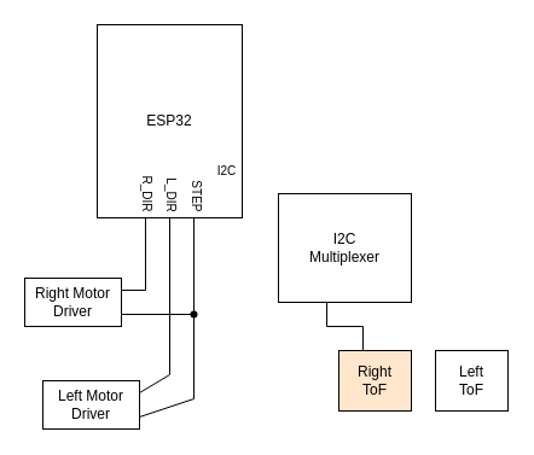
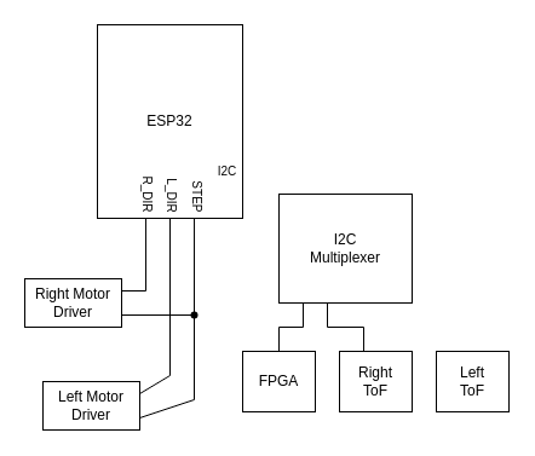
  <mxCell id="0" />
  <mxCell id="1" parent="0" />
  <mxCell id="2" value="ESP32" style="rounded=0;whiteSpace=wrap;html=1;" vertex="1" parent="1"><mxGeometry x="80" y="20" width="120" height="160" as="geometry" /></mxCell>
  <mxCell id="3" value="Left Motor Driver" style="rounded=0;whiteSpace=wrap;html=1;" vertex="1" parent="1"><mxGeometry x="35" y="315" width="80" height="40" as="geometry" /></mxCell>
  <mxCell id="4" value="Right Motor Driver" style="rounded=0;whiteSpace=wrap;html=1;" vertex="1" parent="1"><mxGeometry x="20" y="230" width="80" height="40" as="geometry" /></mxCell>
  <mxCell id="5" value="" style="endArrow=none;html=1;rounded=0;exitX=1;exitY=0.25;exitDx=0;exitDy=0;entryX=0.333;entryY=1;entryDx=0;entryDy=0;entryPerimeter=0;" edge="1" parent="1" source="4" target="2"><mxGeometry width="50" height="50" relative="1" as="geometry"><mxPoint x="110" y="240" as="sourcePoint" /><mxPoint x="120" y="190" as="targetPoint" /><Array as="points"><mxPoint x="120" y="240" /></Array></mxGeometry></mxCell>
  <mxCell id="6" value="" style="endArrow=none;html=1;rounded=0;exitX=1;exitY=0.25;exitDx=0;exitDy=0;entryX=0.5;entryY=1;entryDx=0;entryDy=0;" edge="1" parent="1" source="3" target="2"><mxGeometry width="50" height="50" relative="1" as="geometry"><mxPoint x="110" y="310" as="sourcePoint" /><mxPoint x="140" y="190" as="targetPoint" /><Array as="points"><mxPoint x="140" y="310" /></Array></mxGeometry></mxCell>
  <mxCell id="7" value="" style="endArrow=none;html=1;rounded=0;exitDx=0;exitDy=0;entryX=0.667;entryY=1;entryDx=0;entryDy=0;entryPerimeter=0;" edge="1" parent="1" source="13" target="2"><mxGeometry width="50" height="50" relative="1" as="geometry"><mxPoint x="110" y="330" as="sourcePoint" /><mxPoint x="160" y="190" as="targetPoint" /><Array as="points" /></mxGeometry></mxCell>
  <mxCell id="8" value="" style="endArrow=none;html=1;rounded=0;exitX=1;exitY=0.75;exitDx=0;exitDy=0;" edge="1" parent="1" source="4"><mxGeometry width="50" height="50" relative="1" as="geometry"><mxPoint x="110" y="260" as="sourcePoint" /><mxPoint x="160" y="260" as="targetPoint" /></mxGeometry></mxCell>
  <mxCell id="9" value="&lt;font style=&quot;font-size: 10px;&quot;&gt;STEP&amp;nbsp;&lt;/font&gt;" style="text;html=1;strokeColor=none;fillColor=none;align=right;verticalAlign=middle;whiteSpace=wrap;rounded=0;rotation=90;" vertex="1" parent="1"><mxGeometry x="146.38" y="153.09" width="32.75" height="21.1" as="geometry" /></mxCell>
  <mxCell id="10" value="&lt;font style=&quot;font-size: 10px;&quot;&gt;L_DIR&amp;nbsp;&lt;/font&gt;" style="text;html=1;strokeColor=none;fillColor=none;align=right;verticalAlign=middle;whiteSpace=wrap;rounded=0;rotation=90;" vertex="1" parent="1"><mxGeometry x="125.17" y="151.55" width="32.75" height="24.19" as="geometry" /></mxCell>
  <mxCell id="11" value="&lt;font style=&quot;font-size: 10px;&quot;&gt;R_DIR&amp;nbsp;&lt;/font&gt;" style="text;html=1;strokeColor=none;fillColor=none;align=right;verticalAlign=middle;whiteSpace=wrap;rounded=0;rotation=90;" vertex="1" parent="1"><mxGeometry x="105.42" y="154.42" width="32.75" height="18.45" as="geometry" /></mxCell>
  <mxCell id="12" value="" style="endArrow=none;html=1;rounded=0;exitX=1;exitY=0.75;exitDx=0;exitDy=0;entryDx=0;entryDy=0;entryPerimeter=0;" edge="1" parent="1" source="3" target="13"><mxGeometry width="50" height="50" relative="1" as="geometry"><mxPoint x="100" y="330" as="sourcePoint" /><mxPoint x="160" y="180" as="targetPoint" /><Array as="points"><mxPoint x="160" y="330" /></Array></mxGeometry></mxCell>
  <mxCell id="13" value="" style="shape=waypoint;sketch=0;fillStyle=solid;size=6;pointerEvents=1;points=[];fillColor=none;resizable=0;rotatable=0;perimeter=centerPerimeter;snapToPoint=1;" vertex="1" parent="1"><mxGeometry x="150" y="250" width="20" height="20" as="geometry" /></mxCell>
  <mxCell id="14" value="I2C&lt;br&gt;Multiplexer" style="rounded=0;whiteSpace=wrap;html=1;" vertex="1" parent="1"><mxGeometry x="230" y="160" width="110" height="90" as="geometry" /></mxCell>
  <mxCell id="15" value="&lt;font style=&quot;font-size: 10px;&quot;&gt;I2C&amp;nbsp;&lt;/font&gt;" style="text;html=1;strokeColor=none;fillColor=none;align=right;verticalAlign=middle;whiteSpace=wrap;rounded=0;rotation=0;movable=1;resizable=1;rotatable=1;deletable=1;editable=1;locked=0;connectable=1;" vertex="1" parent="1"><mxGeometry x="167.25" y="130" width="32.75" height="21.55" as="geometry" /></mxCell>
- <mxCell id="17" value="Right&lt;br&gt;ToF" style="rounded=0;whiteSpace=wrap;html=1;fillColor=#ffe6cc;" vertex="1" parent="1"><mxGeometry x="280" y="290" width="60" height="50" as="geometry" /></mxCell>
+ <mxCell id="16" value="FPGA" style="rounded=0;whiteSpace=wrap;html=1;" vertex="1" parent="1"><mxGeometry x="200" y="290" width="60" height="50" as="geometry" /></mxCell>
+ <mxCell id="17" value="Right&lt;br&gt;ToF" style="rounded=0;whiteSpace=wrap;html=1;" vertex="1" parent="1"><mxGeometry x="280" y="290" width="60" height="50" as="geometry" /></mxCell>
  <mxCell id="18" value="Left&lt;br&gt;ToF" style="rounded=0;whiteSpace=wrap;html=1;" vertex="1" parent="1"><mxGeometry x="360" y="290" width="60" height="50" as="geometry" /></mxCell>
+ <mxCell id="19" value="" style="endArrow=none;html=1;rounded=0;entryX=0.182;entryY=1;entryDx=0;entryDy=0;entryPerimeter=0;exitX=0.5;exitY=0;exitDx=0;exitDy=0;" edge="1" parent="1" source="16" target="14"><mxGeometry width="50" height="50" relative="1" as="geometry"><mxPoint x="230" y="280" as="sourcePoint" /><mxPoint x="250" y="260" as="targetPoint" /><Array as="points"><mxPoint x="230" y="270" /><mxPoint x="250" y="270" /></Array></mxGeometry></mxCell>
  <mxCell id="20" value="" style="endArrow=none;html=1;rounded=0;exitX=0.5;exitY=0;exitDx=0;exitDy=0;entryX=0.333;entryY=0;entryDx=0;entryDy=0;entryPerimeter=0;" edge="1" parent="1" target="17"><mxGeometry width="50" height="50" relative="1" as="geometry"><mxPoint x="270" y="250" as="sourcePoint" /><mxPoint x="300" y="280" as="targetPoint" /><Array as="points"><mxPoint x="270" y="270" /><mxPoint x="300" y="270" /></Array></mxGeometry></mxCell>
